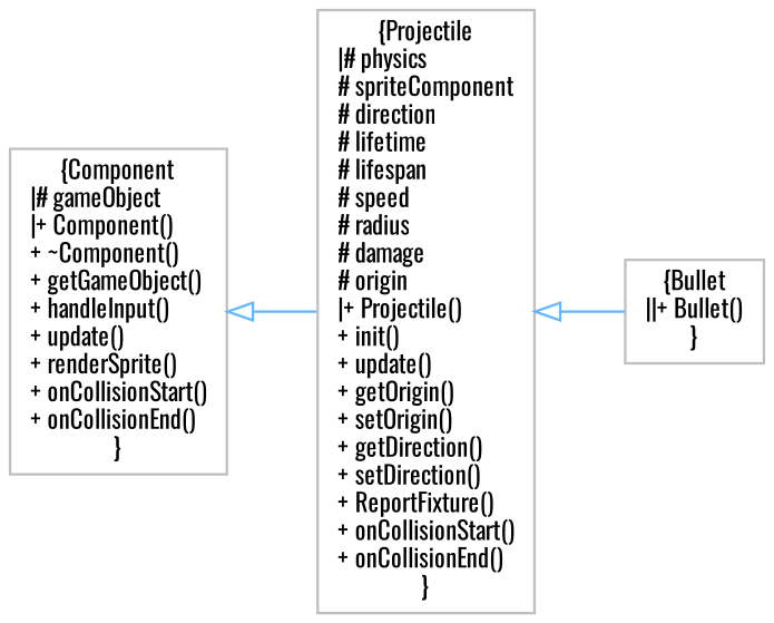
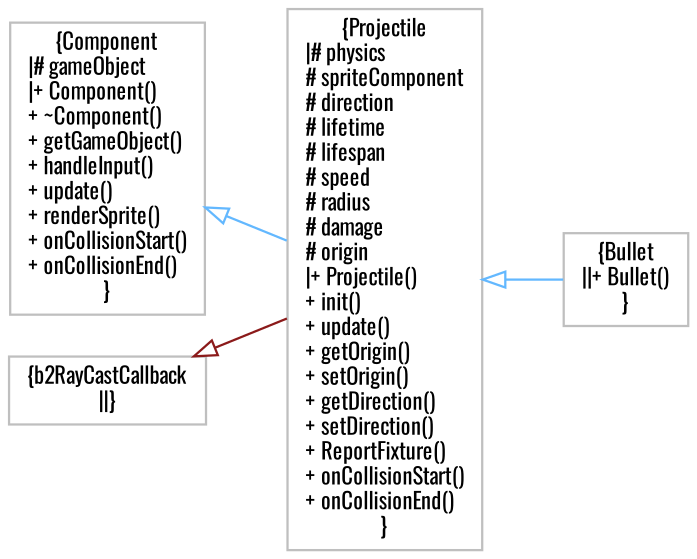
  digraph {
    fontname=Oswald
    rankdir=LR
    node [color=grey75 fillcolor=white fontname=Oswald fontsize=10 shape=box style=filled]
    edge [arrowtail=onormal color=steelblue1 dir=back fontname=Oswald fontsize=10 labelfontname=Helvetica labelfontsize=10 style=solid]
    n1 [height=0.2 label="{Bullet\n||+ Bullet()\l}" width=0.4]
    n2 [height=0.2 label="{Projectile\n|# physics\l# spriteComponent\l# direction\l# lifetime\l# lifespan\l# speed\l# radius\l# damage\l# origin\l|+ Projectile()\l+ init()\l+ update()\l+ getOrigin()\l+ setOrigin()\l+ getDirection()\l+ setDirection()\l+ ReportFixture()\l+ onCollisionStart()\l+ onCollisionEnd()\l}" width=0.4]
    n3 [height=0.2 label="{Component\n|# gameObject\l|+ Component()\l+ ~Component()\l+ getGameObject()\l+ handleInput()\l+ update()\l+ renderSprite()\l+ onCollisionStart()\l+ onCollisionEnd()\l}" width=0.4]
+   n4 [height=0.2 label="{b2RayCastCallback\n||}" width=0.4]
    n2 -> n1
    n3 -> n2
+   n4 -> n2 [color=firebrick4]
  }
